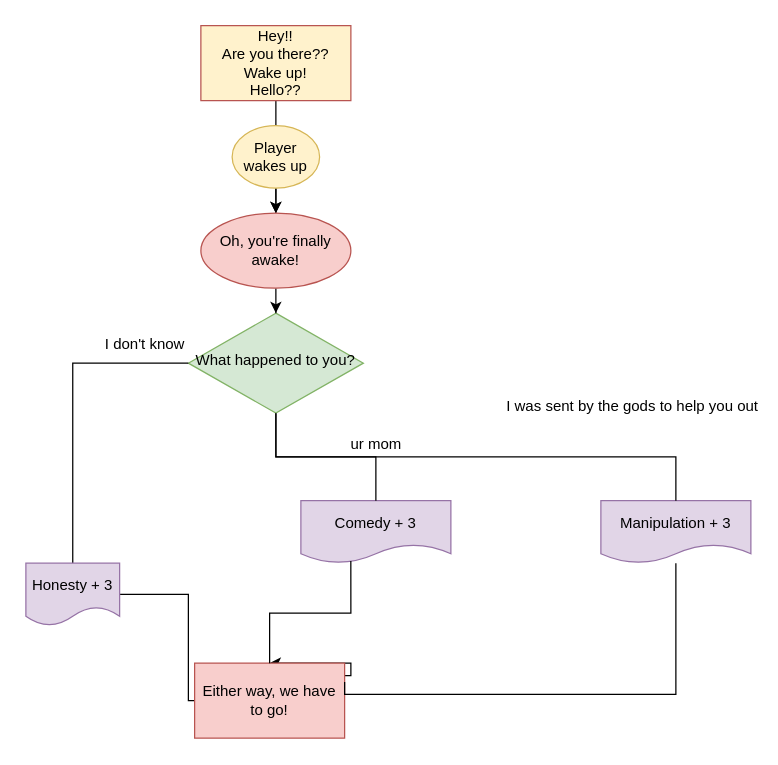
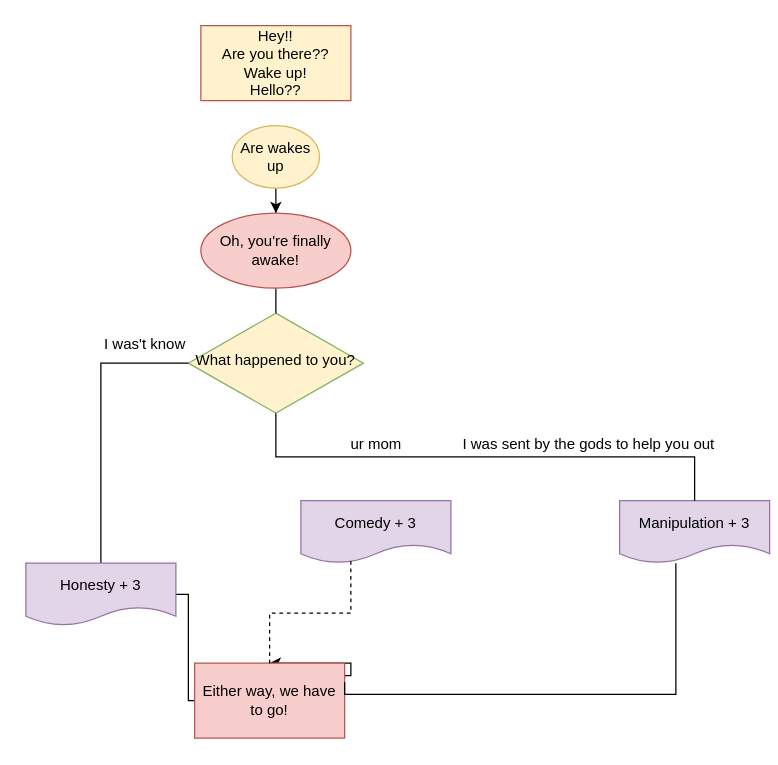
  <mxCell id="0" />
  <mxCell id="1" parent="0" />
- <mxCell id="2" value="&lt;font style=&quot;font-size: 12px;&quot;&gt;What happened to you?&lt;/font&gt;" style="rhombus;whiteSpace=wrap;html=1;shadow=0;fontFamily=Helvetica;fontSize=12;align=center;strokeWidth=1;spacing=6;spacingTop=-4;fillColor=#d5e8d4;strokeColor=#82b366;" parent="1" vertex="1"><mxGeometry x="150" y="250" width="140" height="80" as="geometry" /></mxCell>
- <mxCell id="3" value="I don't know" style="text;html=1;align=center;verticalAlign=middle;resizable=0;points=[];autosize=1;strokeColor=none;fillColor=none;fontSize=12;" vertex="1" parent="1"><mxGeometry x="70" y="260" width="90" height="30" as="geometry" /></mxCell>
+ <mxCell id="2" value="&lt;font style=&quot;font-size: 12px;&quot;&gt;What happened to you?&lt;/font&gt;" style="rhombus;whiteSpace=wrap;html=1;shadow=0;fontFamily=Helvetica;fontSize=12;align=center;strokeWidth=1;spacing=6;spacingTop=-4;fillColor=#fff2cc;strokeColor=#82b366;" parent="1" vertex="1"><mxGeometry x="150" y="250" width="140" height="80" as="geometry" /></mxCell>
+ <mxCell id="3" value="I was't know" style="text;html=1;align=center;verticalAlign=middle;resizable=0;points=[];autosize=1;strokeColor=none;fillColor=none;fontSize=12;" vertex="1" parent="1"><mxGeometry x="70" y="260" width="90" height="30" as="geometry" /></mxCell>
  <mxCell id="4" value="" style="rounded=0;html=1;jettySize=auto;orthogonalLoop=1;fontSize=11;endArrow=none;endFill=0;endSize=8;strokeWidth=1;shadow=0;labelBackgroundColor=none;edgeStyle=orthogonalEdgeStyle;" edge="1" parent="1" source="2" target="12"><mxGeometry y="20" relative="1" as="geometry"><mxPoint as="offset" /><mxPoint x="150.06" y="290.034" as="sourcePoint" /><mxPoint x="100" y="410" as="targetPoint" /><Array as="points" /></mxGeometry></mxCell>
- <mxCell id="5" value="" style="edgeStyle=orthogonalEdgeStyle;rounded=0;orthogonalLoop=1;jettySize=auto;html=1;fontSize=12;" edge="1" parent="1" source="6" target="10"><mxGeometry relative="1" as="geometry" /></mxCell>
  <mxCell id="6" value="Hey!!&lt;br&gt;Are you there??&lt;br&gt;Wake up!&lt;br&gt;Hello??" style="rounded=0;whiteSpace=wrap;html=1;fontSize=12;fillColor=#fff2cc;strokeColor=#b85450;" vertex="1" parent="1"><mxGeometry x="160" y="20" width="120" height="60" as="geometry" /></mxCell>
  <mxCell id="7" value="" style="edgeStyle=orthogonalEdgeStyle;rounded=0;orthogonalLoop=1;jettySize=auto;html=1;fontSize=12;" edge="1" parent="1" source="8" target="10"><mxGeometry relative="1" as="geometry" /></mxCell>
- <mxCell id="8" value="Player wakes up" style="ellipse;whiteSpace=wrap;html=1;fontSize=12;fillColor=#fff2cc;strokeColor=#d6b656;" vertex="1" parent="1"><mxGeometry x="185" y="100" width="70" height="50" as="geometry" /></mxCell>
- <mxCell id="9" value="" style="edgeStyle=orthogonalEdgeStyle;rounded=0;orthogonalLoop=1;jettySize=auto;html=1;fontSize=12;" edge="1" parent="1" source="10" target="2"><mxGeometry relative="1" as="geometry" /></mxCell>
+ <mxCell id="8" value="Are wakes up" style="ellipse;whiteSpace=wrap;html=1;fontSize=12;fillColor=#fff2cc;strokeColor=#d6b656;" vertex="1" parent="1"><mxGeometry x="185" y="100" width="70" height="50" as="geometry" /></mxCell>
+ <mxCell id="9" value="" style="edgeStyle=orthogonalEdgeStyle;rounded=0;orthogonalLoop=1;jettySize=auto;html=1;fontSize=12;endArrow=none;" edge="1" parent="1" source="10" target="2"><mxGeometry relative="1" as="geometry" /></mxCell>
  <mxCell id="10" value="Oh, you're finally awake!" style="ellipse;whiteSpace=wrap;html=1;fontSize=12;fillColor=#f8cecc;strokeColor=#b85450;" vertex="1" parent="1"><mxGeometry x="160" y="170" width="120" height="60" as="geometry" /></mxCell>
  <mxCell id="11" value="" style="edgeStyle=orthogonalEdgeStyle;rounded=0;orthogonalLoop=1;jettySize=auto;html=1;fontSize=12;entryX=0.5;entryY=0;entryDx=0;entryDy=0;" edge="1" parent="1" source="12" target="19"><mxGeometry relative="1" as="geometry"><Array as="points"><mxPoint x="150" y="475" /><mxPoint x="150" y="560" /><mxPoint x="270" y="560" /><mxPoint x="270" y="540" /><mxPoint x="280" y="540" /></Array></mxGeometry></mxCell>
- <mxCell id="12" value="Honesty + 3" style="shape=document;whiteSpace=wrap;html=1;boundedLbl=1;fontSize=12;labelBackgroundColor=none;fillColor=#e1d5e7;strokeColor=#9673a6;" vertex="1" parent="1"><mxGeometry x="20" y="450" width="75" height="50" as="geometry" /></mxCell>
+ <mxCell id="12" value="Honesty + 3" style="shape=document;whiteSpace=wrap;html=1;boundedLbl=1;fontSize=12;labelBackgroundColor=none;fillColor=#e1d5e7;strokeColor=#9673a6;" vertex="1" parent="1"><mxGeometry x="20" y="450" width="120" height="50" as="geometry" /></mxCell>
  <mxCell id="13" value="Comedy + 3" style="shape=document;whiteSpace=wrap;html=1;boundedLbl=1;fontSize=12;labelBackgroundColor=none;fillColor=#e1d5e7;strokeColor=#9673a6;" vertex="1" parent="1"><mxGeometry x="240" y="400" width="120" height="50" as="geometry" /></mxCell>
- <mxCell id="14" value="Manipulation + 3" style="shape=document;whiteSpace=wrap;html=1;boundedLbl=1;fontSize=12;labelBackgroundColor=none;fillColor=#e1d5e7;strokeColor=#9673a6;" vertex="1" parent="1"><mxGeometry x="480" y="400" width="120" height="50" as="geometry" /></mxCell>
- <mxCell id="15" value="" style="rounded=0;html=1;jettySize=auto;orthogonalLoop=1;fontSize=11;endArrow=none;endFill=0;endSize=8;strokeWidth=1;shadow=0;labelBackgroundColor=none;edgeStyle=orthogonalEdgeStyle;" edge="1" parent="1" source="2" target="13"><mxGeometry y="20" relative="1" as="geometry"><mxPoint as="offset" /><mxPoint x="375" y="340.003" as="sourcePoint" /><mxPoint x="260" y="420" as="targetPoint" /><Array as="points" /></mxGeometry></mxCell>
+ <mxCell id="14" value="Manipulation + 3" style="shape=document;whiteSpace=wrap;html=1;boundedLbl=1;fontSize=12;labelBackgroundColor=none;fillColor=#e1d5e7;strokeColor=#9673a6;" vertex="1" parent="1"><mxGeometry x="495" y="400" width="120" height="50" as="geometry" /></mxCell>
  <mxCell id="16" value="" style="rounded=0;html=1;jettySize=auto;orthogonalLoop=1;fontSize=11;endArrow=none;endFill=0;endSize=8;strokeWidth=1;shadow=0;labelBackgroundColor=none;edgeStyle=orthogonalEdgeStyle;exitX=0.5;exitY=1;exitDx=0;exitDy=0;" edge="1" parent="1" source="2" target="14"><mxGeometry y="20" relative="1" as="geometry"><mxPoint as="offset" /><mxPoint x="230.03" y="339.983" as="sourcePoint" /><mxPoint x="320.03" y="410" as="targetPoint" /><Array as="points" /></mxGeometry></mxCell>
  <mxCell id="17" value="ur mom&lt;span style=&quot;color: rgba(0, 0, 0, 0); font-family: monospace; font-size: 0px; text-align: start;&quot;&gt;%3CmxGraphModel%3E%3Croot%3E%3CmxCell%20id%3D%220%22%2F%3E%3CmxCell%20id%3D%221%22%20parent%3D%220%22%2F%3E%3CmxCell%20id%3D%222%22%20value%3D%22I%20don't%20know%22%20style%3D%22text%3Bhtml%3D1%3Balign%3Dcenter%3BverticalAlign%3Dmiddle%3Bresizable%3D0%3Bpoints%3D%5B%5D%3Bautosize%3D1%3BstrokeColor%3Dnone%3BfillColor%3Dnone%3BfontSize%3D12%3B%22%20vertex%3D%221%22%20parent%3D%221%22%3E%3CmxGeometry%20x%3D%22105%22%20y%3D%22340%22%20width%3D%2290%22%20height%3D%2230%22%20as%3D%22geometry%22%2F%3E%3C%2FmxCell%3E%3C%2Froot%3E%3C%2FmxGraphModel%3E&lt;/span&gt;" style="text;html=1;align=center;verticalAlign=middle;resizable=0;points=[];autosize=1;strokeColor=none;fillColor=none;fontSize=12;" vertex="1" parent="1"><mxGeometry x="270" y="340" width="60" height="30" as="geometry" /></mxCell>
- <mxCell id="18" value="I was sent by the gods to help you out" style="text;html=1;align=center;verticalAlign=middle;resizable=0;points=[];autosize=1;strokeColor=none;fillColor=none;fontSize=12;" vertex="1" parent="1"><mxGeometry x="395" y="310" width="220" height="30" as="geometry" /></mxCell>
+ <mxCell id="18" value="I was sent by the gods to help you out" style="text;html=1;align=center;verticalAlign=middle;resizable=0;points=[];autosize=1;strokeColor=none;fillColor=none;fontSize=12;" vertex="1" parent="1"><mxGeometry x="360" y="340" width="220" height="30" as="geometry" /></mxCell>
  <mxCell id="19" value="Either way, we have to go!" style="rounded=0;whiteSpace=wrap;html=1;fontSize=12;fillColor=#f8cecc;strokeColor=#b85450;" vertex="1" parent="1"><mxGeometry x="155" y="530" width="120" height="60" as="geometry" /></mxCell>
- <mxCell id="20" value="" style="edgeStyle=orthogonalEdgeStyle;rounded=0;orthogonalLoop=1;jettySize=auto;html=1;fontSize=12;endArrow=none;exitX=0.333;exitY=0.965;exitDx=0;exitDy=0;exitPerimeter=0;" edge="1" parent="1" source="13" target="19"><mxGeometry relative="1" as="geometry"><mxPoint x="110" y="460" as="sourcePoint" /><mxPoint x="270" y="560" as="targetPoint" /><Array as="points" /></mxGeometry></mxCell>
+ <mxCell id="20" value="" style="edgeStyle=orthogonalEdgeStyle;rounded=0;orthogonalLoop=1;jettySize=auto;html=1;fontSize=12;endArrow=none;exitX=0.333;exitY=0.965;exitDx=0;exitDy=0;exitPerimeter=0;dashed=1;" edge="1" parent="1" source="13" target="19"><mxGeometry relative="1" as="geometry"><mxPoint x="110" y="460" as="sourcePoint" /><mxPoint x="270" y="560" as="targetPoint" /><Array as="points" /></mxGeometry></mxCell>
  <mxCell id="21" value="" style="edgeStyle=orthogonalEdgeStyle;rounded=0;orthogonalLoop=1;jettySize=auto;html=1;fontSize=12;endArrow=none;entryX=1;entryY=0.25;entryDx=0;entryDy=0;" edge="1" parent="1" source="14" target="19"><mxGeometry relative="1" as="geometry"><mxPoint x="278.32" y="461.3" as="sourcePoint" /><mxPoint x="280" y="580" as="targetPoint" /><Array as="points"><mxPoint x="540" y="555" /></Array></mxGeometry></mxCell>
